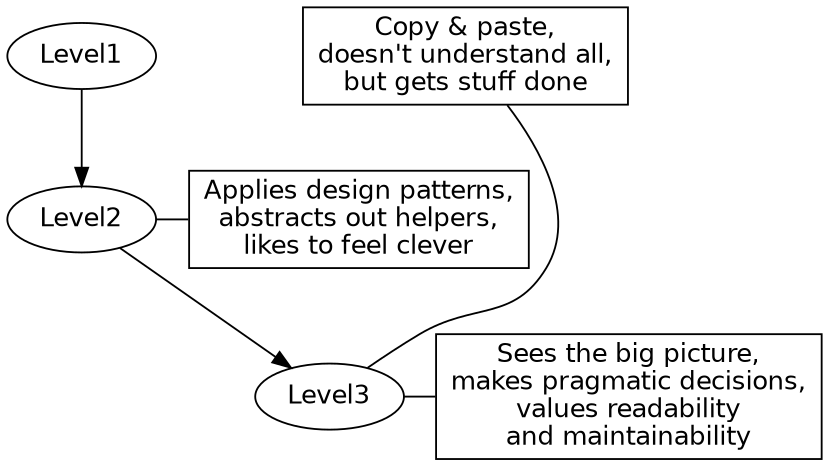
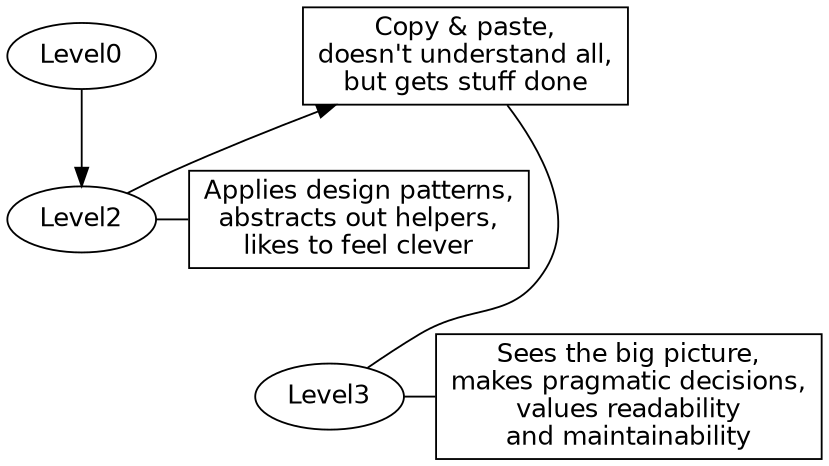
  digraph {
    fontname="DejaVu Sans"
    rankdir=TB
    node [fontname="DejaVu Sans"]
    edge [fontname="DejaVu Sans" arrowhead=none]
-   Level1
+   Level1 [label=Level0]
    n2 [label="Copy & paste,\ndoesn't understand all,\nbut gets stuff done" shape=box]
    Level2
    n4 [label="Applies design patterns,\nabstracts out helpers,\nlikes to feel clever" shape=box]
    Level3
    n6 [label="Sees the big picture,\nmakes pragmatic decisions,\nvalues readability\nand maintainability" shape=box]
    subgraph sub_1 {
      rank=same
      Level1
      n2
    }
    subgraph sub_2 {
      rank=same
      Level2
      n4
    }
    subgraph sub_3 {
      rank=same
      Level3
      n6
    }
    Level1 -> Level2 [arrowhead=""]
    Level2 -> n4
-   Level2 -> Level3 [arrowhead=""]
+   Level2 -> n2 [arrowhead=""]
    Level3 -> n2
    Level3 -> n6
  }
